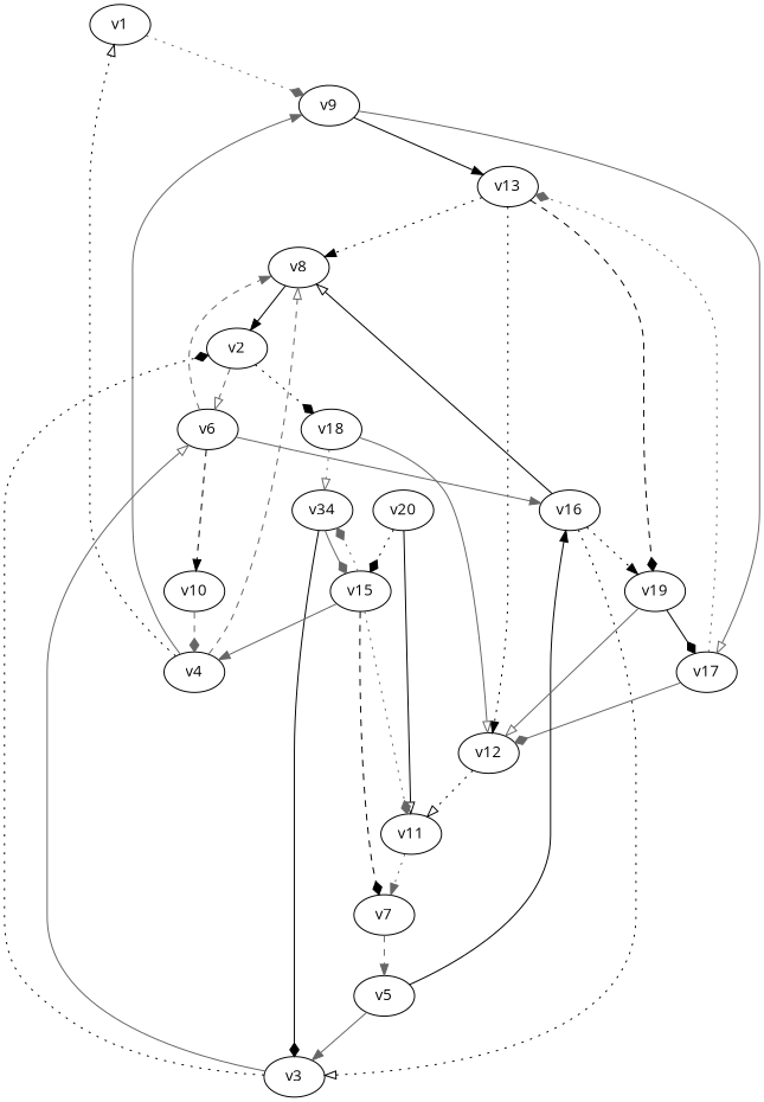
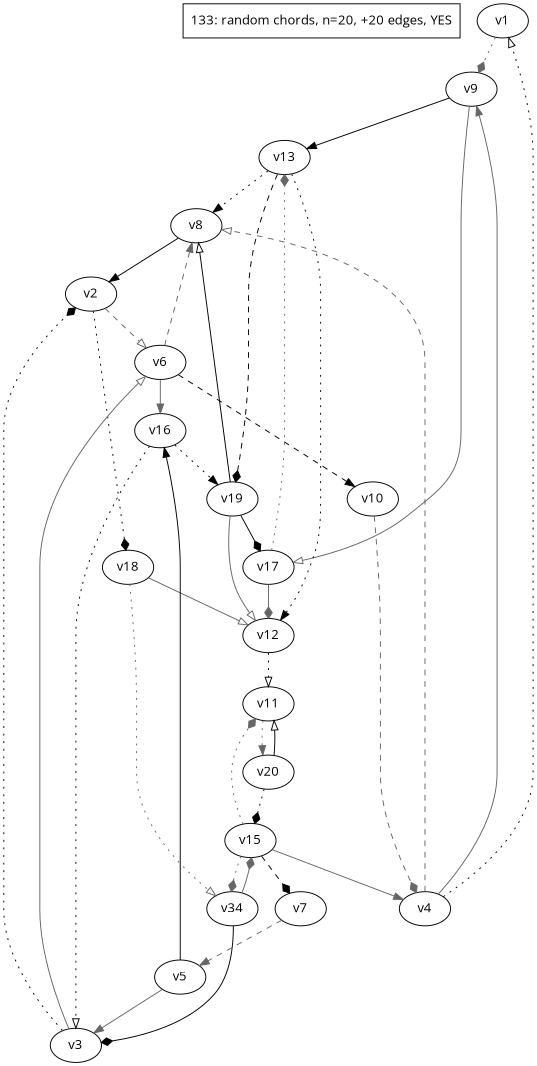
  digraph {
    fontname="Open Sans"
    node [fontname="Open Sans"]
    edge [arrowhead=diamond color=gray40 fontname="Open Sans" style=solid]
+   n1 [label="133: random chords, n=20, +20 edges, YES" shape=box]
    v1
    v9
    v13
    v17
    v2
    v6
    v18
    v8
    v16
    v10
    v12
    n13 [label=v34]
    v3
    v4
    v5
    v19
    v7
    v11
    v20
    v15
    v1 -> v9 [style=dotted]
    v9 -> v13 [arrowhead=normal color=black]
    v9 -> v17 [arrowhead=onormal]
    v13 -> v8 [arrowhead=normal color=black style=dotted]
    v13 -> v12 [arrowhead=normal color=black style=dotted]
    v13 -> v19 [color=black style=dashed]
    v17 -> v13 [style=dotted]
    v17 -> v12
    v2 -> v6 [arrowhead=onormal style=dashed]
    v2 -> v18 [color=black style=dotted]
    v6 -> v8 [arrowhead=normal style=dashed]
    v6 -> v16 [arrowhead=normal]
    v6 -> v10 [arrowhead=normal color=black style=dashed]
    v18 -> v12 [arrowhead=onormal]
    v18 -> n13 [arrowhead=onormal style=dotted]
    v8 -> v2 [arrowhead=normal color=black]
-   v16 -> v8 [arrowhead=onormal color=black]
+   v19 -> v8 [arrowhead=onormal color=black]
    v16 -> v3 [arrowhead=onormal color=black style=dotted]
    v16 -> v19 [arrowhead=normal color=black style=dotted]
    v10 -> v4 [style=dashed]
    v12 -> v11 [arrowhead=onormal color=black style=dotted]
    n13 -> v3 [color=black]
    n13 -> v15
    v3 -> v2 [color=black style=dotted]
    v3 -> v6 [arrowhead=onormal]
    v4 -> v1 [arrowhead=onormal color=black style=dotted]
    v4 -> v9 [arrowhead=normal]
    v4 -> v8 [arrowhead=onormal style=dashed]
    v5 -> v16 [arrowhead=normal color=black]
    v5 -> v3 [arrowhead=normal]
    v19 -> v17 [color=black]
    v19 -> v12 [arrowhead=onormal]
    v7 -> v5 [arrowhead=normal style=dashed]
-   v11 -> v7 [arrowhead=normal style=dotted]
+   v11 -> v20 [arrowhead=normal style=dotted]
    v20 -> v11 [arrowhead=onormal color=black]
    v20 -> v15 [color=black style=dotted]
    v15 -> n13 [style=dotted]
    v15 -> v4 [arrowhead=normal]
    v15 -> v7 [color=black style=dashed]
    v15 -> v11 [style=dotted]
  }
